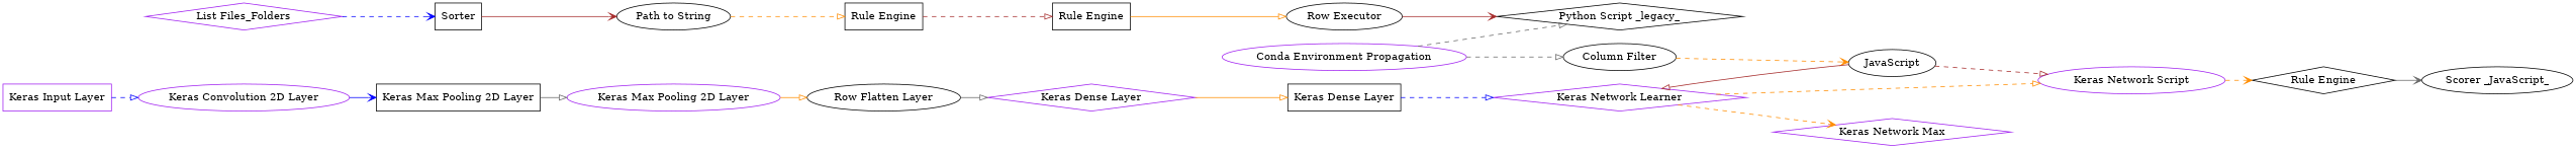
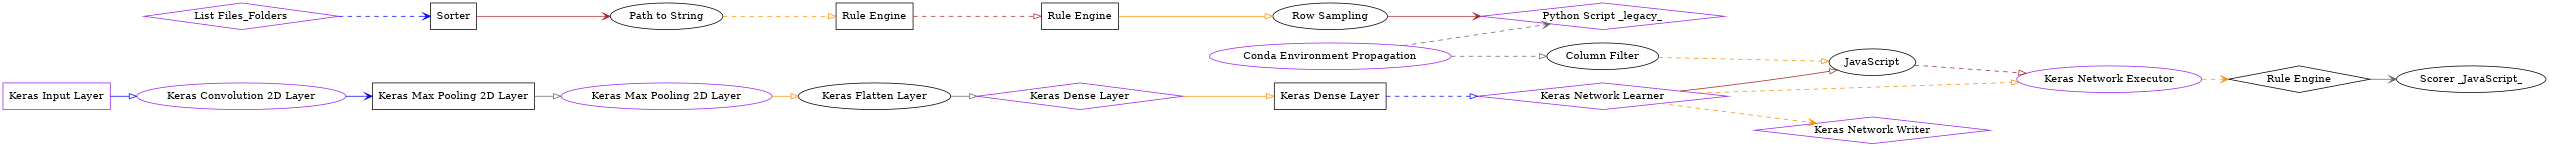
  digraph {
    rankdir=LR
    node [color=black shape=ellipse]
    edge [arrowhead=onormal color=darkorange style=dashed]
    n1 [color=purple label="Keras Convolution 2D Layer"]
    n2 [label="Keras Max Pooling 2D Layer" shape=box]
    n3 [color=purple label="Keras Max Pooling 2D Layer"]
-   n4 [label="Row Flatten Layer"]
+   n4 [label="Keras Flatten Layer"]
    n5 [label="Path to String"]
    n6 [label="Rule Engine" shape=box]
    n7 [label="Rule Engine" shape=box]
-   n8 [label="Row Executor"]
+   n8 [label="Row Sampling"]
    n9 [color=purple label="Conda Environment Propagation"]
-   n10 [label="Python Script _legacy_" shape=diamond]
+   n10 [color=purple label="Python Script _legacy_" shape=diamond]
    n11 [label="Column Filter"]
    n12 [label=JavaScript]
    n13 [color=purple label="Keras Dense Layer" shape=diamond]
    n14 [label="Keras Dense Layer" shape=box]
    n15 [label=Sorter shape=box]
    n16 [color=purple label="Keras Network Learner" shape=diamond]
-   n17 [color=purple label="Keras Network Script"]
-   n18 [color=purple label="Keras Network Max" shape=diamond]
+   n17 [color=purple label="Keras Network Executor"]
+   n18 [color=purple label="Keras Network Writer" shape=diamond]
    n19 [label="Rule Engine" shape=diamond]
    n20 [label="Scorer _JavaScript_"]
    n21 [color=purple label="Keras Input Layer" shape=box]
    n22 [color=purple label="List Files_Folders" shape=diamond]
    n1 -> n2 [arrowhead=vee color=blue style=solid]
    n2 -> n3 [color=gray40 style=solid]
    n3 -> n4 [style=solid]
    n4 -> n13 [color=gray40 style=solid]
    n5 -> n6
    n6 -> n7 [color=brown]
    n7 -> n8 [style=solid]
    n8 -> n10 [arrowhead=vee color=brown style=solid]
-   n9 -> n10 [color=gray40]
+   n9 -> n10 [arrowhead=vee color=gray40]
    n9 -> n11 [color=gray40]
-   n11 -> n12 [arrowhead=vee]
-   n12 -> n16 [color=brown style=solid]
+   n11 -> n12
+   n16 -> n12 [color=brown style=solid]
    n12 -> n17 [color=brown]
    n13 -> n14 [style=solid]
    n14 -> n16 [color=blue]
    n15 -> n5 [arrowhead=vee color=brown style=solid]
    n16 -> n17
    n16 -> n18 [arrowhead=vee]
    n17 -> n19 [arrowhead=vee]
    n19 -> n20 [arrowhead=vee color=gray40 style=solid]
-   n21 -> n1 [color=blue]
+   n21 -> n1 [color=blue style=solid]
    n22 -> n15 [arrowhead=vee color=blue]
  }
